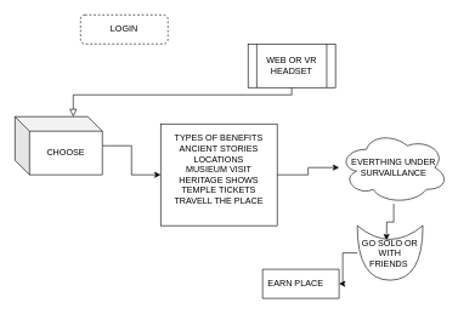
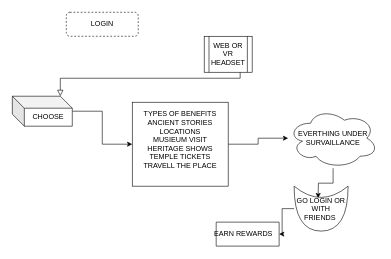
  <mxCell id="0" />
  <mxCell id="1" parent="0" />
  <mxCell id="2" value="" style="rounded=0;html=1;jettySize=auto;orthogonalLoop=1;fontSize=11;endArrow=block;endFill=0;endSize=8;strokeWidth=1;shadow=0;labelBackgroundColor=none;edgeStyle=orthogonalEdgeStyle;" parent="1" source="4" target="6" edge="1"><mxGeometry relative="1" as="geometry"><mxPoint x="100" y="190" as="targetPoint" /><Array as="points"><mxPoint x="400" y="130" /><mxPoint x="100" y="130" /></Array></mxGeometry></mxCell>
  <mxCell id="3" value="LOGIN" style="rounded=1;whiteSpace=wrap;html=1;fontSize=12;glass=0;strokeWidth=1;shadow=0;dashed=1;" parent="1" vertex="1"><mxGeometry x="110" y="20" width="120" height="40" as="geometry" /></mxCell>
- <mxCell id="4" value="WEB OR VR HEADSET" style="shape=process;whiteSpace=wrap;html=1;backgroundOutline=1;" vertex="1" parent="1"><mxGeometry x="340" y="60" width="120" height="60" as="geometry" /></mxCell>
+ <mxCell id="4" value="WEB OR VR HEADSET" style="shape=process;whiteSpace=wrap;html=1;backgroundOutline=1;" vertex="1" parent="1"><mxGeometry x="340" y="60" width="80" height="60" as="geometry" /></mxCell>
  <mxCell id="5" value="" style="edgeStyle=orthogonalEdgeStyle;rounded=0;orthogonalLoop=1;jettySize=auto;html=1;" edge="1" parent="1" source="6" target="8"><mxGeometry relative="1" as="geometry" /></mxCell>
- <mxCell id="6" value="CHOOSE" style="shape=cube;whiteSpace=wrap;html=1;boundedLbl=1;backgroundOutline=1;darkOpacity=0.05;darkOpacity2=0.1;" vertex="1" parent="1"><mxGeometry x="20" y="160" width="120" height="80" as="geometry" /></mxCell>
+ <mxCell id="6" value="CHOOSE" style="shape=cube;whiteSpace=wrap;html=1;boundedLbl=1;backgroundOutline=1;darkOpacity=0.05;darkOpacity2=0.1;" vertex="1" parent="1"><mxGeometry x="20" y="160" width="100" height="50" as="geometry" /></mxCell>
  <mxCell id="7" value="" style="edgeStyle=orthogonalEdgeStyle;rounded=0;orthogonalLoop=1;jettySize=auto;html=1;" edge="1" parent="1" source="8" target="10"><mxGeometry relative="1" as="geometry" /></mxCell>
  <mxCell id="8" value="TYPES OF BENEFITS&lt;br&gt;ANCIENT STORIES&lt;br&gt;LOCATIONS&lt;br&gt;MUSIEUM VISIT&lt;br&gt;HERITAGE SHOWS&lt;br&gt;TEMPLE TICKETS&lt;br&gt;TRAVELL THE PLACE&lt;br&gt;&lt;br&gt;" style="whiteSpace=wrap;html=1;" vertex="1" parent="1"><mxGeometry x="220" y="170" width="160" height="140" as="geometry" /></mxCell>
  <mxCell id="9" style="edgeStyle=orthogonalEdgeStyle;rounded=0;orthogonalLoop=1;jettySize=auto;html=1;" edge="1" parent="1" source="10"><mxGeometry relative="1" as="geometry"><mxPoint x="530" y="330" as="targetPoint" /></mxGeometry></mxCell>
- <mxCell id="10" value="EVERTHING UNDER SURVAILLANCE" style="ellipse;shape=cloud;whiteSpace=wrap;html=1;" vertex="1" parent="1"><mxGeometry x="465" y="180" width="150" height="100" as="geometry" /></mxCell>
+ <mxCell id="10" value="EVERTHING UNDER SURVAILLANCE" style="ellipse;shape=cloud;whiteSpace=wrap;html=1;" vertex="1" parent="1"><mxGeometry x="480" y="180" width="150" height="100" as="geometry" /></mxCell>
  <mxCell id="11" style="edgeStyle=orthogonalEdgeStyle;rounded=0;orthogonalLoop=1;jettySize=auto;html=1;" edge="1" parent="1" source="12" target="13"><mxGeometry relative="1" as="geometry"><mxPoint x="430" y="380" as="targetPoint" /></mxGeometry></mxCell>
- <mxCell id="12" value="GO SOLO OR WITH FRIENDS&amp;nbsp;" style="shape=xor;whiteSpace=wrap;html=1;direction=south;" vertex="1" parent="1"><mxGeometry x="490" y="310" width="90" height="75" as="geometry" /></mxCell>
+ <mxCell id="12" value="GO LOGIN OR WITH FRIENDS&amp;nbsp;" style="shape=xor;whiteSpace=wrap;html=1;direction=south;" vertex="1" parent="1"><mxGeometry x="490" y="310" width="90" height="75" as="geometry" /></mxCell>
  <mxCell id="13" value="" style="swimlane;startSize=0;" vertex="1" parent="1"><mxGeometry x="360" y="370" width="105" height="40" as="geometry" /></mxCell>
- <mxCell id="14" value="EARN PLACE" style="text;html=1;align=center;verticalAlign=middle;resizable=0;points=[];autosize=1;strokeColor=none;fillColor=none;" vertex="1" parent="13"><mxGeometry x="-15" y="5" width="120" height="30" as="geometry" /></mxCell>
+ <mxCell id="14" value="EARN REWARDS" style="text;html=1;align=center;verticalAlign=middle;resizable=0;points=[];autosize=1;strokeColor=none;fillColor=none;" vertex="1" parent="13"><mxGeometry x="-15" y="5" width="120" height="30" as="geometry" /></mxCell>
